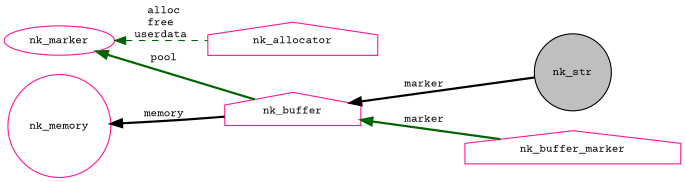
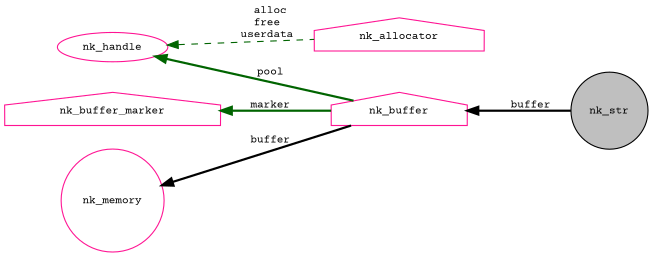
  digraph {
    fontname="Courier Prime"
    rankdir=LR
    node [color=deeppink fillcolor=white fontname="Courier Prime" fontsize=10 shape=house style=filled]
    edge [color=darkgreen dir=back fontname="Courier Prime" fontsize=10 labelfontname=Helvetica labelfontsize=10 style=bold]
    n1 [color=black fillcolor=grey75 fontcolor=black height=0.2 label=nk_str shape=circle width=0.4]
    n2 [height=0.2 label=nk_buffer width=0.4]
    n3 [height=0.2 label=nk_allocator width=0.4]
-   n4 [height=0.2 label=nk_marker shape=ellipse width=0.4]
+   n4 [height=0.2 label=nk_handle shape=ellipse width=0.4]
    n5 [height=0.2 label=nk_buffer_marker width=0.4]
    n6 [height=0.2 label=nk_memory shape=circle width=0.4]
-   n2 -> n1 [color=black label=" marker"]
+   n2 -> n1 [color=black label=" buffer"]
    n4 -> n2 [label=" pool"]
    n4 -> n3 [label=" alloc\nfree\nuserdata" style=dashed]
-   n2 -> n5 [label=" marker"]
-   n6 -> n2 [color=black label=" memory"]
+   n5 -> n2 [label=" marker"]
+   n6 -> n2 [color=black label=" buffer"]
  }
